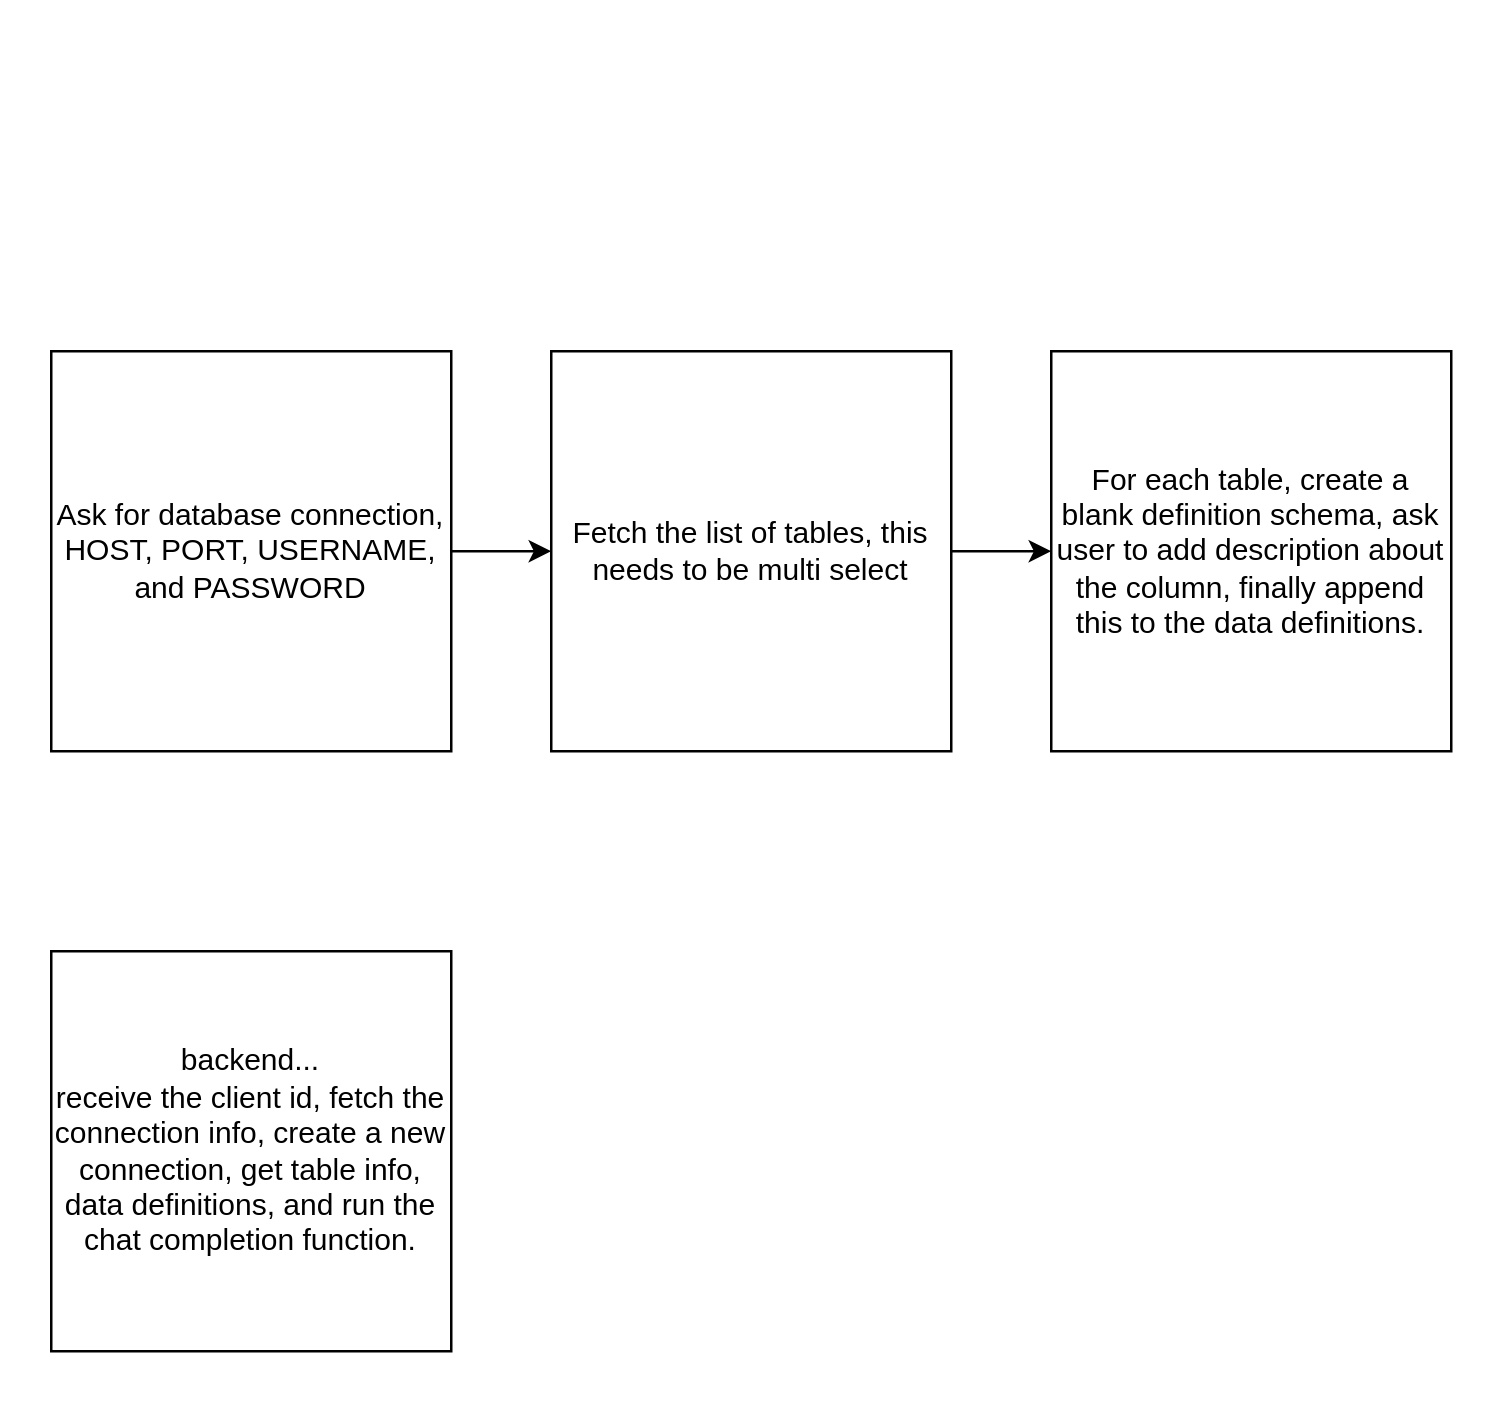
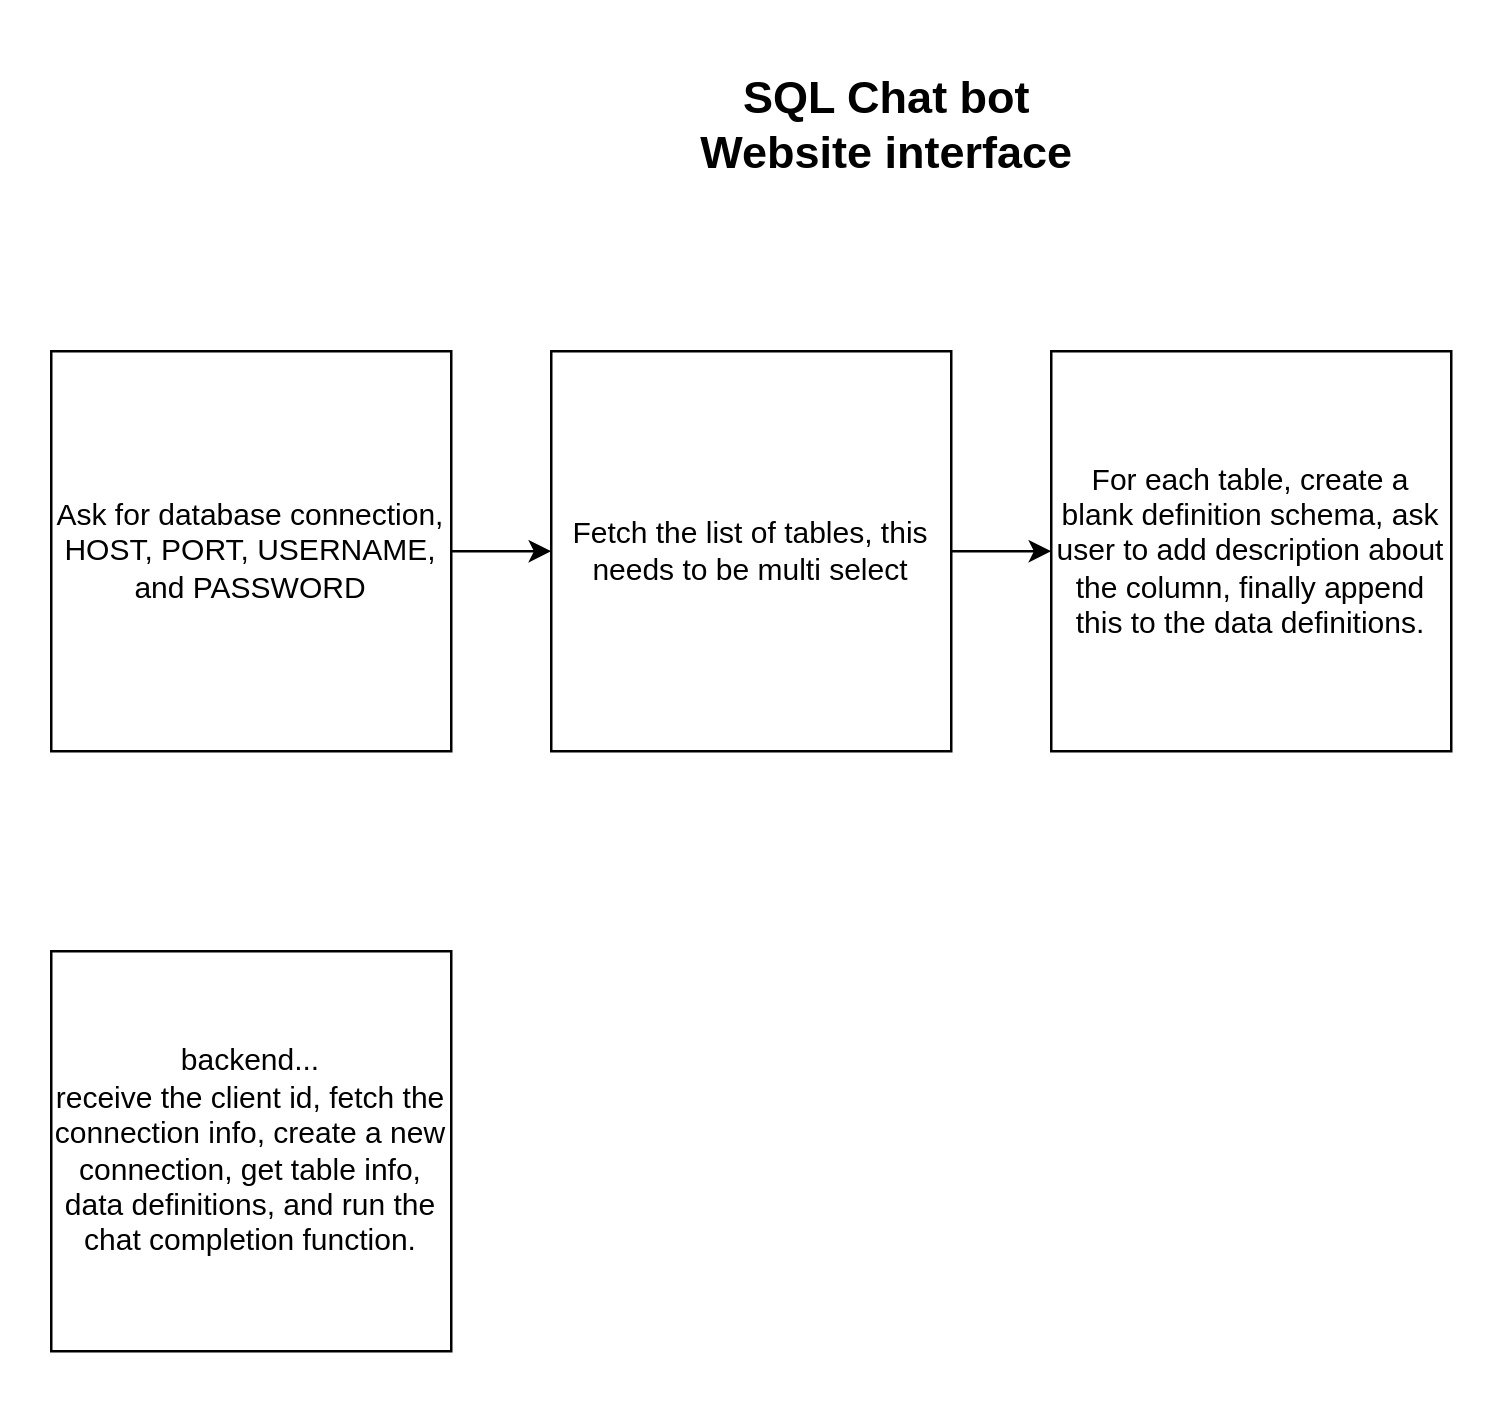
  <mxCell id="0" />
  <mxCell id="1" parent="0" />
  <mxCell id="2" value="" style="edgeStyle=orthogonalEdgeStyle;rounded=0;orthogonalLoop=1;jettySize=auto;html=1;" edge="1" parent="1" source="3" target="6"><mxGeometry relative="1" as="geometry" /></mxCell>
  <mxCell id="3" value="Ask for database connection,&lt;br&gt;HOST, PORT, USERNAME, and PASSWORD" style="whiteSpace=wrap;html=1;aspect=fixed;" vertex="1" parent="1"><mxGeometry x="20" y="140" width="160" height="160" as="geometry" /></mxCell>
+ <mxCell id="4" value="&lt;b&gt;&lt;font style=&quot;font-size: 18px;&quot;&gt;SQL Chat bot&lt;br&gt;Website interface&lt;/font&gt;&lt;/b&gt;" style="text;html=1;align=center;verticalAlign=middle;resizable=0;points=[];autosize=1;strokeColor=none;fillColor=none;" vertex="1" parent="1"><mxGeometry x="269" y="20" width="170" height="60" as="geometry" /></mxCell>
  <mxCell id="5" value="" style="edgeStyle=orthogonalEdgeStyle;rounded=0;orthogonalLoop=1;jettySize=auto;html=1;" edge="1" parent="1" source="6" target="7"><mxGeometry relative="1" as="geometry" /></mxCell>
  <mxCell id="6" value="Fetch the list of tables, this needs to be multi select" style="whiteSpace=wrap;html=1;aspect=fixed;" vertex="1" parent="1"><mxGeometry x="220" y="140" width="160" height="160" as="geometry" /></mxCell>
  <mxCell id="7" value="For each table, create a blank definition schema, ask user to add description about the column, finally append this to the data definitions." style="whiteSpace=wrap;html=1;aspect=fixed;" vertex="1" parent="1"><mxGeometry x="420" y="140" width="160" height="160" as="geometry" /></mxCell>
  <mxCell id="8" value="backend...&lt;br&gt;receive the client id, fetch the connection info, create a new connection, get table info, data definitions, and run the chat completion function." style="whiteSpace=wrap;html=1;aspect=fixed;" vertex="1" parent="1"><mxGeometry x="20" y="380" width="160" height="160" as="geometry" /></mxCell>
